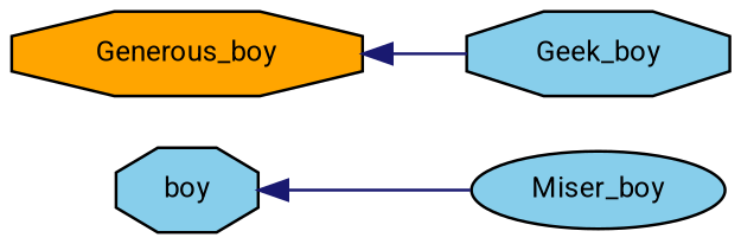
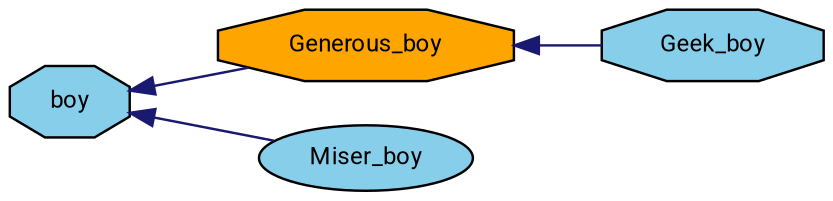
  digraph {
    fontname=Roboto
    rankdir=LR
    node [color=black fillcolor=skyblue fontname=Roboto fontsize=10 shape=octagon style=filled]
    edge [color=midnightblue dir=back fontname=Roboto fontsize=10 labelfontname=Helvetica labelfontsize=10 style=solid]
    n1 [height=0.2 label=boy width=0.4]
    n2 [fillcolor=orange height=0.2 label=Generous_boy width=0.4]
    n3 [height=0.2 label=Miser_boy shape=ellipse width=0.4]
    n4 [height=0.2 label=Geek_boy width=0.4]
+   n1 -> n2
    n1 -> n3
    n2 -> n4
  }
